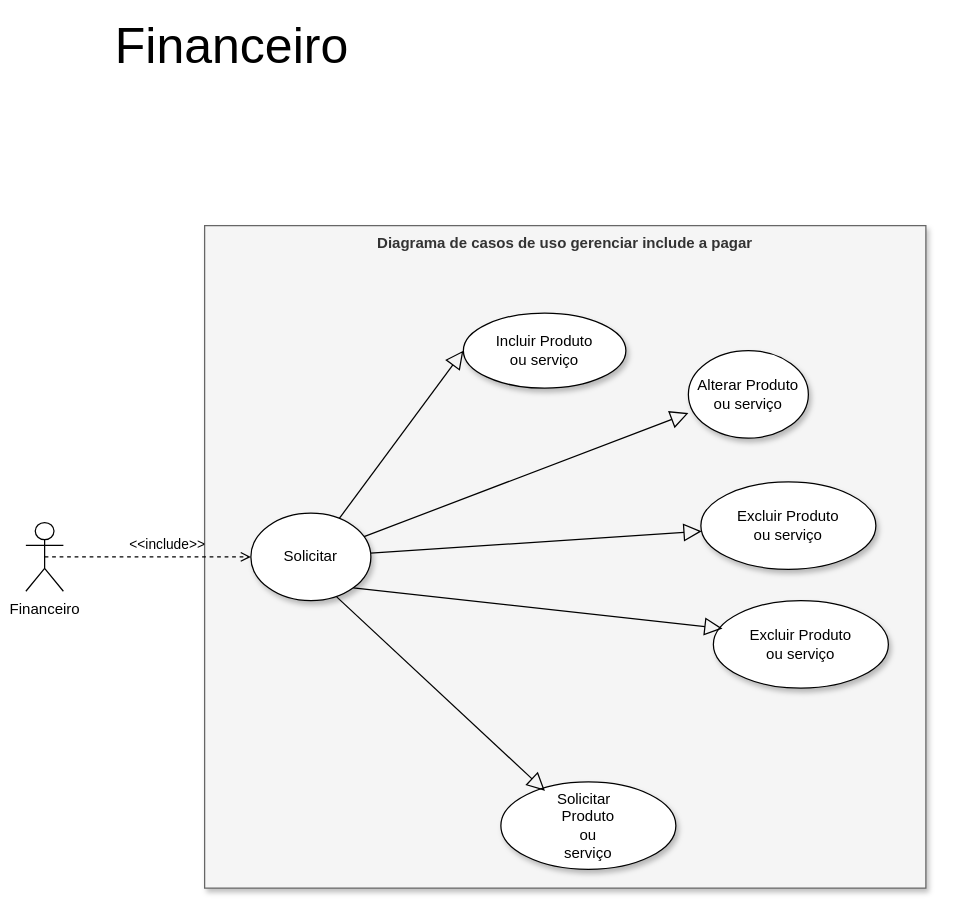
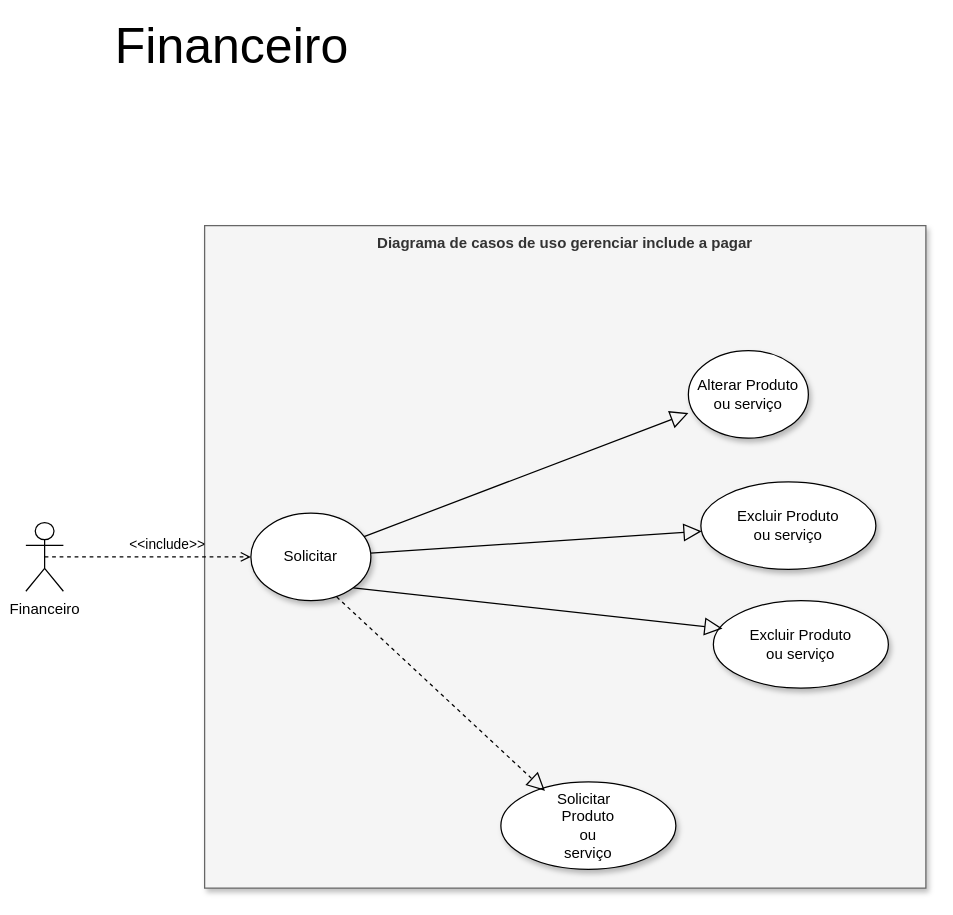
  <mxCell id="0" />
  <mxCell id="1" parent="0" />
  <mxCell id="2" value="Financeiro" style="text;html=1;strokeColor=none;fillColor=none;align=center;verticalAlign=middle;whiteSpace=wrap;rounded=0;fontSize=40;" parent="1" vertex="1"><mxGeometry x="20" y="20" width="330" height="30" as="geometry" /></mxCell>
  <mxCell id="3" value="Diagrama de casos de uso gerenciar include a pagar" style="shape=rect;html=1;verticalAlign=top;fontStyle=1;whiteSpace=wrap;align=center;fillColor=#f5f5f5;fontColor=#333333;strokeColor=#666666;shadow=1;" parent="1" vertex="1"><mxGeometry x="163" y="180" width="577" height="530" as="geometry" /></mxCell>
- <mxCell id="4" value="Incluir Produto&lt;br&gt;ou serviço" style="ellipse;whiteSpace=wrap;html=1;shadow=1;" parent="1" vertex="1"><mxGeometry x="370" y="250" width="130" height="60" as="geometry" /></mxCell>
  <mxCell id="5" value="Financeiro" style="shape=umlActor;html=1;verticalLabelPosition=bottom;verticalAlign=top;align=center;" parent="1" vertex="1"><mxGeometry x="20" y="417.5" width="30" height="55" as="geometry" /></mxCell>
- <mxCell id="6" value="" style="edgeStyle=none;html=1;endArrow=block;endFill=0;endSize=12;verticalAlign=bottom;rounded=0;entryX=0;entryY=0.5;entryDx=0;entryDy=0;" parent="1" source="11" target="4" edge="1"><mxGeometry width="160" relative="1" as="geometry"><mxPoint x="320" y="330" as="sourcePoint" /><mxPoint x="290" y="345" as="targetPoint" /></mxGeometry></mxCell>
  <mxCell id="7" value="Alterar Produto&lt;br&gt;ou serviço" style="ellipse;whiteSpace=wrap;html=1;shadow=1;" parent="1" vertex="1"><mxGeometry x="550" y="280" width="96" height="70" as="geometry" /></mxCell>
  <mxCell id="8" value="Excluir Produto&lt;br&gt;ou serviço" style="ellipse;whiteSpace=wrap;html=1;shadow=1;" parent="1" vertex="1"><mxGeometry x="560" y="385" width="140" height="70" as="geometry" /></mxCell>
  <mxCell id="9" value="" style="edgeStyle=none;html=1;endArrow=block;endFill=0;endSize=12;verticalAlign=bottom;rounded=0;entryX=0;entryY=0.714;entryDx=0;entryDy=0;entryPerimeter=0;" parent="1" source="11" target="7" edge="1"><mxGeometry width="160" relative="1" as="geometry"><mxPoint x="350" y="390" as="sourcePoint" /><mxPoint x="300" y="424.5" as="targetPoint" /></mxGeometry></mxCell>
  <mxCell id="10" value="" style="edgeStyle=none;html=1;endArrow=block;endFill=0;endSize=12;verticalAlign=bottom;rounded=0;" parent="1" source="11" target="8" edge="1"><mxGeometry width="160" relative="1" as="geometry"><mxPoint x="360" y="440" as="sourcePoint" /><mxPoint x="370" y="455" as="targetPoint" /></mxGeometry></mxCell>
  <mxCell id="11" value="Solicitar" style="ellipse;whiteSpace=wrap;html=1;shadow=1;" parent="1" vertex="1"><mxGeometry x="200" y="410" width="96" height="70" as="geometry" /></mxCell>
  <mxCell id="12" value="&amp;lt;&amp;lt;include&amp;gt;&amp;gt;" style="edgeStyle=none;html=1;endArrow=open;verticalAlign=bottom;dashed=1;labelBackgroundColor=none;rounded=0;exitX=0.5;exitY=0.5;exitDx=0;exitDy=0;exitPerimeter=0;entryX=0;entryY=0.5;entryDx=0;entryDy=0;" parent="1" source="5" target="11" edge="1"><mxGeometry x="0.191" y="2" width="160" relative="1" as="geometry"><mxPoint x="140" y="645" as="sourcePoint" /><mxPoint x="300" y="645" as="targetPoint" /><mxPoint y="1" as="offset" /></mxGeometry></mxCell>
  <mxCell id="13" value="Excluir Produto&lt;br&gt;ou serviço" style="ellipse;whiteSpace=wrap;html=1;shadow=1;" vertex="1" parent="1"><mxGeometry x="570" y="480" width="140" height="70" as="geometry" /></mxCell>
  <mxCell id="14" value="" style="edgeStyle=none;html=1;endArrow=block;endFill=0;endSize=12;verticalAlign=bottom;rounded=0;entryX=0.052;entryY=0.319;entryDx=0;entryDy=0;entryPerimeter=0;exitX=1;exitY=1;exitDx=0;exitDy=0;" edge="1" parent="1" source="11" target="13"><mxGeometry width="160" relative="1" as="geometry"><mxPoint x="210" y="621" as="sourcePoint" /><mxPoint x="504" y="610" as="targetPoint" /></mxGeometry></mxCell>
  <mxCell id="15" value="Solicitar&amp;nbsp;&amp;nbsp;&lt;br&gt;Produto &lt;br&gt;ou &lt;br&gt;serviço" style="ellipse;whiteSpace=wrap;html=1;shadow=1;" vertex="1" parent="1"><mxGeometry x="400" y="625" width="140" height="70" as="geometry" /></mxCell>
- <mxCell id="16" value="" style="edgeStyle=none;html=1;endArrow=block;endFill=0;endSize=12;verticalAlign=bottom;rounded=0;entryX=0.252;entryY=0.103;entryDx=0;entryDy=0;entryPerimeter=0;exitX=0.715;exitY=0.957;exitDx=0;exitDy=0;exitPerimeter=0;" edge="1" parent="1" source="11" target="15"><mxGeometry width="160" relative="1" as="geometry"><mxPoint x="190" y="490" as="sourcePoint" /><mxPoint x="453" y="592" as="targetPoint" /></mxGeometry></mxCell>
+ <mxCell id="16" value="" style="edgeStyle=none;html=1;endArrow=block;endFill=0;endSize=12;verticalAlign=bottom;rounded=0;entryX=0.252;entryY=0.103;entryDx=0;entryDy=0;entryPerimeter=0;exitX=0.715;exitY=0.957;exitDx=0;exitDy=0;exitPerimeter=0;dashed=1;" edge="1" parent="1" source="11" target="15"><mxGeometry width="160" relative="1" as="geometry"><mxPoint x="190" y="490" as="sourcePoint" /><mxPoint x="453" y="592" as="targetPoint" /></mxGeometry></mxCell>
